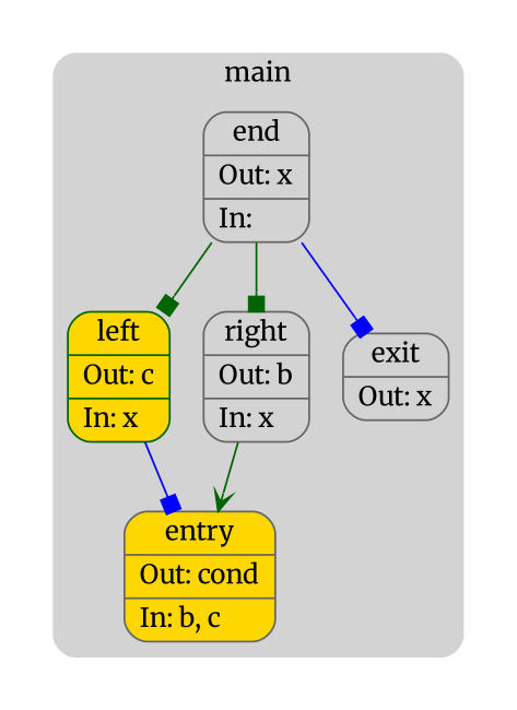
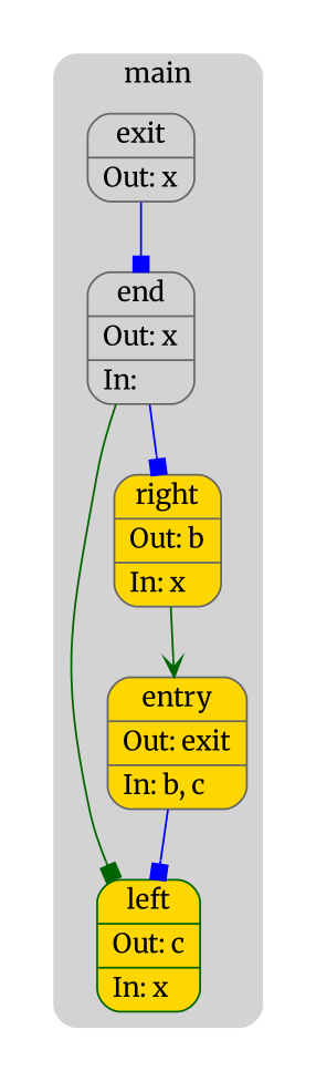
  digraph {
    compound=true
    fontname=Merriweather
    node [color=gray40 fillcolor=lightgrey fontname=Merriweather shape=Mrecord style=filled]
    edge [arrowhead=box color=darkgreen fontname=Merriweather]
-   n1 [fillcolor=gold label="{entry|Out: cond\l|In: b, c\l}"]
+   n1 [fillcolor=gold label="{entry|Out: exit\l|In: b, c\l}"]
    n2 [color=darkgreen fillcolor=gold label="{left|Out: c\l|In: x\l}"]
-   n3 [label="{right|Out: b\l|In: x\l}"]
+   n3 [fillcolor=gold label="{right|Out: b\l|In: x\l}"]
    n4 [label="{end|Out: x\l|In: \l}"]
    n5 [label="{exit|Out: x\l}"]
    subgraph cluster_1 {
      peripheries=0
      subgraph cluster_2 {
        peripheries=0
        subgraph cluster_3 {
          bgcolor=lightgray
          color=darkgray
          label=main
          peripheries=0
          style=rounded
          n1
          n2
          n3
          n4
          n5
        }
      }
    }
-   n2 -> n1 [color=blue]
+   n1 -> n2 [color=blue]
    n3 -> n1 [arrowhead=vee]
    n4 -> n2
-   n4 -> n3
-   n4 -> n5 [color=blue]
+   n4 -> n3 [color=blue]
+   n5 -> n4 [color=blue]
  }
